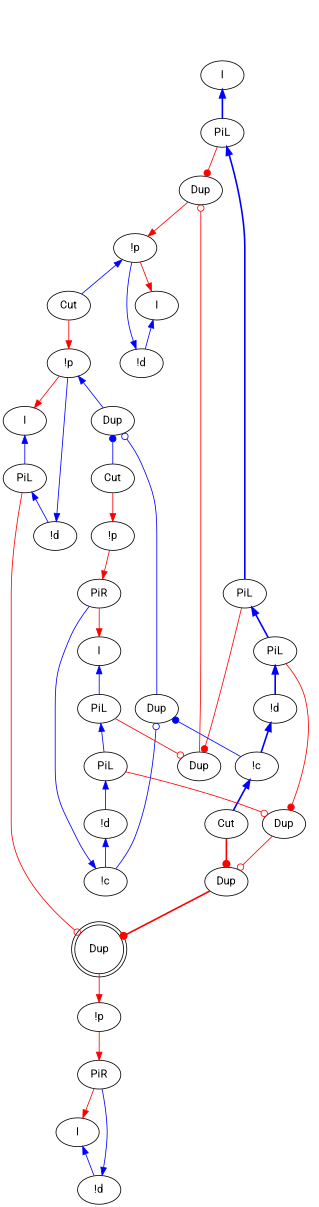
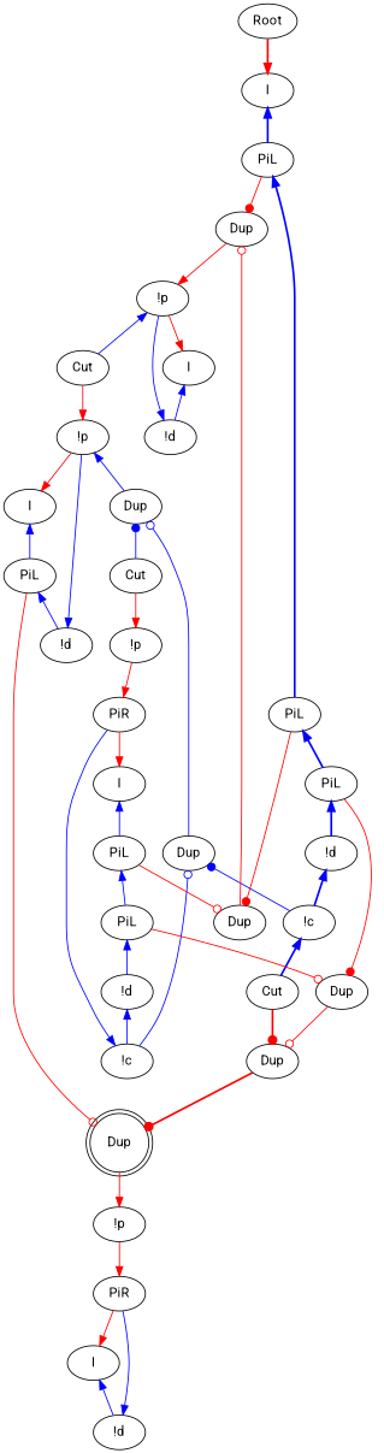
  digraph {
    fontname=Roboto
    node [fontname=Roboto]
    edge [color=blue fontname=Roboto dir=back]
+   n1 [label=Root]
    n2 [label=I]
    n3 [label="!p"]
    n4 [label=I]
    n5 [label=Cut]
    n6 [label="!d"]
    n7 [label="!p"]
    n8 [label=PiR]
    n9 [label=I]
    n10 [label="!d"]
    n11 [label="!p"]
    n12 [label=I]
    n13 [label=Dup]
    n14 [label="!d"]
    n15 [label=PiL]
    n16 [label=Dup shape=doublecircle]
    n17 [label=PiL]
    n18 [label=Cut]
    n19 [label=Dup]
    n20 [label=Dup]
    n21 [label=Dup]
    n22 [label="!p"]
    n23 [label=PiR]
    n24 [label=I]
    n25 [label=Cut]
    n26 [label="!c"]
    n27 [label="!c"]
    n28 [label="!d"]
    n29 [label="!d"]
    n30 [label=PiL]
    n31 [label=Dup]
    n32 [label=PiL]
    n33 [label=PiL]
    n34 [label=Dup]
    n35 [label=PiL]
+   n1 -> n2 [color=red penwidth=2 dir=""]
    n2 -> n17 [penwidth=2]
    n3 -> n4 [color=red dir=""]
    n3 -> n5
    n4 -> n6
    n5 -> n11 [color=red dir=""]
    n6 -> n3
    n7 -> n8 [color=red dir=""]
    n8 -> n9 [color=red dir=""]
    n9 -> n10
    n10 -> n8
    n11 -> n12 [color=red dir=""]
    n11 -> n13
    n12 -> n15
    n13 -> n18 [arrowtail=dot]
    n13 -> n19 [arrowtail=odot]
    n14 -> n11
    n15 -> n14
    n15 -> n16 [arrowhead=odot color=red dir=""]
    n16 -> n7 [color=red dir=""]
    n17 -> n21 [arrowhead=dot color=red dir=""]
    n17 -> n33 [penwidth=2]
    n18 -> n22 [color=red dir=""]
    n19 -> n26 [arrowtail=dot]
    n19 -> n27 [arrowtail=odot]
    n20 -> n16 [arrowhead=dot color=red penwidth=2 dir=""]
    n21 -> n3 [color=red dir=""]
    n22 -> n23 [color=red dir=""]
    n23 -> n24 [color=red dir=""]
    n24 -> n35
    n25 -> n20 [arrowhead=dot color=red penwidth=2 dir=""]
    n26 -> n25 [penwidth=2]
    n27 -> n23
    n28 -> n26 [penwidth=2]
    n29 -> n27
    n30 -> n28 [penwidth=2]
    n30 -> n31 [arrowhead=dot color=red dir=""]
    n31 -> n20 [arrowhead=odot color=red dir=""]
    n32 -> n29
    n32 -> n31 [arrowhead=odot color=red dir=""]
    n33 -> n30 [penwidth=2]
    n33 -> n34 [arrowhead=dot color=red dir=""]
    n34 -> n21 [arrowhead=odot color=red dir=""]
    n35 -> n32
    n35 -> n34 [arrowhead=odot color=red dir=""]
  }
